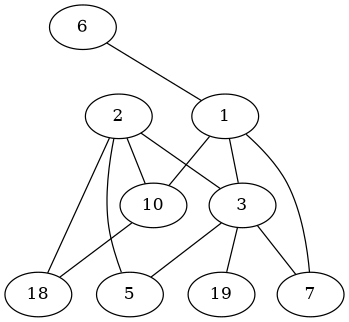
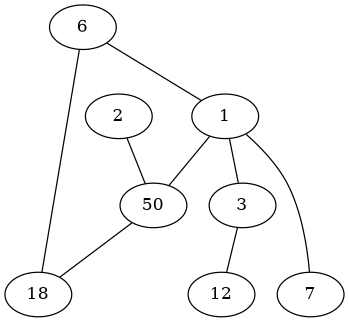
  graph {
    3
-   5
-   12 [label=19]
+   12
    7
    n5 [label=18]
-   10
+   10 [label=50]
    1
    2
    6
-   3 -- 5
    3 -- 12
-   3 -- 7
    10 -- n5
    1 -- 3
    1 -- 7
    1 -- 10
-   2 -- 3
-   2 -- 5
-   2 -- n5
+   6 -- n5
    2 -- 10
    6 -- 1
  }
